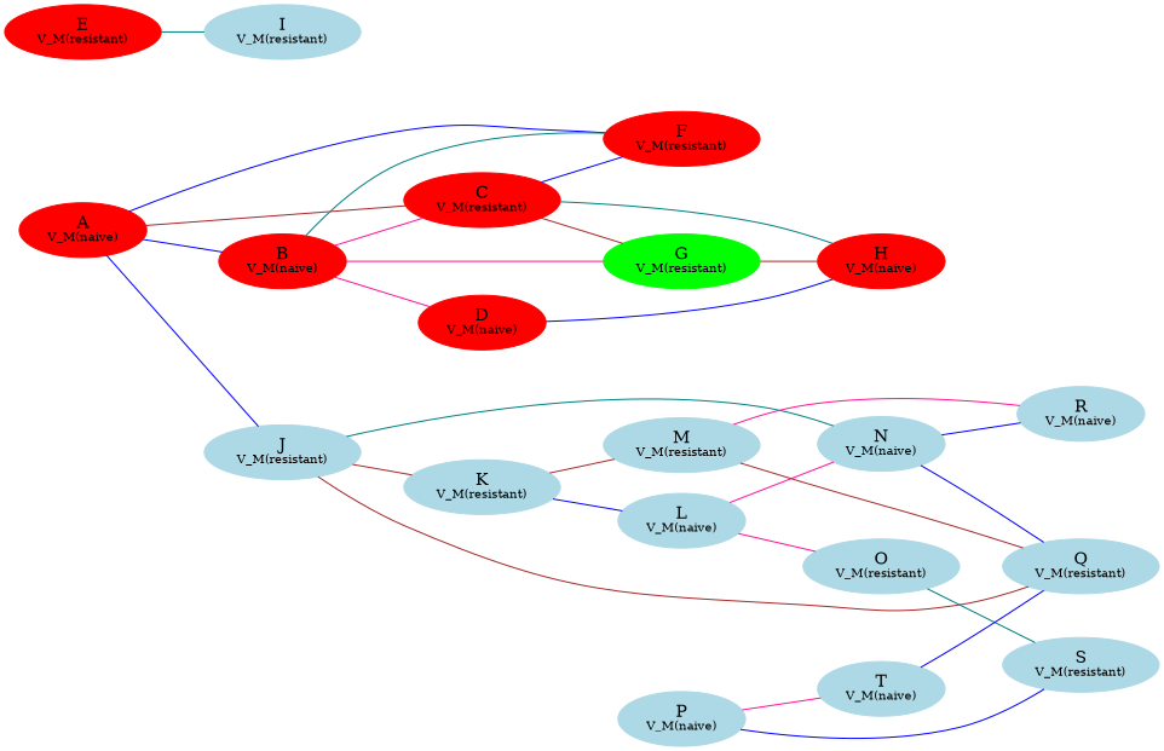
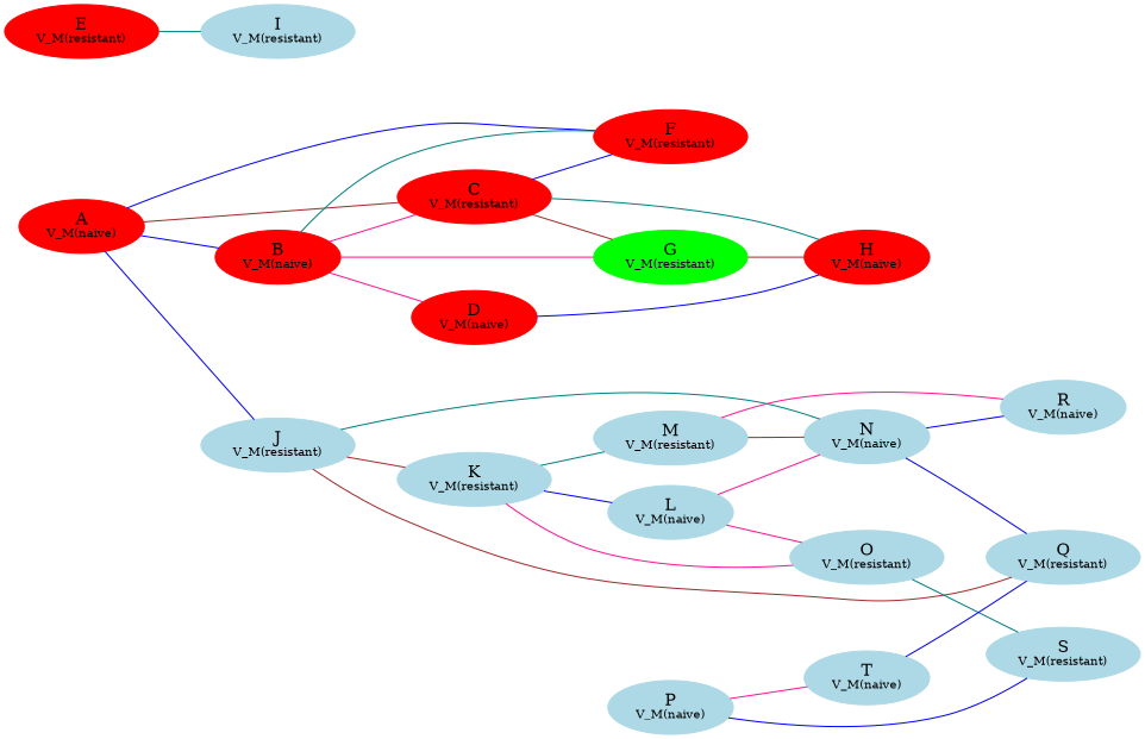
  graph {
    rankdir=LR
    node [color=lightblue style=filled]
    edge [color=blue]
    n1 [color=red label=<A<BR /><FONT POINT-SIZE="10">V_M(naive)</FONT>>]
    n2 [color=red label=<B<BR /><FONT POINT-SIZE="10">V_M(naive)</FONT>>]
    n3 [color=red label=<C<BR /><FONT POINT-SIZE="10">V_M(resistant)</FONT>>]
    n4 [color=red label=<F<BR /><FONT POINT-SIZE="10">V_M(resistant)</FONT>>]
    n5 [label=<J<BR /><FONT POINT-SIZE="10">V_M(resistant)</FONT>>]
    n6 [color=red label=<D<BR /><FONT POINT-SIZE="10">V_M(naive)</FONT>>]
    n7 [color=green label=<G<BR /><FONT POINT-SIZE="10">V_M(resistant)</FONT>>]
    n8 [color=red label=<H<BR /><FONT POINT-SIZE="10">V_M(naive)</FONT>>]
    n9 [label=<K<BR /><FONT POINT-SIZE="10">V_M(resistant)</FONT>>]
    n10 [label=<N<BR /><FONT POINT-SIZE="10">V_M(naive)</FONT>>]
    n11 [label=<Q<BR /><FONT POINT-SIZE="10">V_M(resistant)</FONT>>]
    n12 [color=red label=<E<BR /><FONT POINT-SIZE="10">V_M(resistant)</FONT>>]
    n13 [label=<I<BR /><FONT POINT-SIZE="10">V_M(resistant)</FONT>>]
    n14 [label=<L<BR /><FONT POINT-SIZE="10">V_M(naive)</FONT>>]
    n15 [label=<M<BR /><FONT POINT-SIZE="10">V_M(resistant)</FONT>>]
    n16 [label=<O<BR /><FONT POINT-SIZE="10">V_M(resistant)</FONT>>]
    n17 [label=<R<BR /><FONT POINT-SIZE="10">V_M(naive)</FONT>>]
    n18 [label=<S<BR /><FONT POINT-SIZE="10">V_M(resistant)</FONT>>]
    n19 [label=<P<BR /><FONT POINT-SIZE="10">V_M(naive)</FONT>>]
    n20 [label=<T<BR /><FONT POINT-SIZE="10">V_M(naive)</FONT>>]
    n1 -- n2
    n1 -- n3 [color=brown]
    n1 -- n4
    n1 -- n5
    n2 -- n3 [color=deeppink]
    n2 -- n4 [color=teal]
    n2 -- n6 [color=deeppink]
    n2 -- n7 [color=deeppink]
    n3 -- n4
    n3 -- n7 [color=brown]
    n3 -- n8 [color=teal]
    n5 -- n9 [color=brown]
    n5 -- n10 [color=teal]
    n5 -- n11 [color=brown]
    n6 -- n8
    n7 -- n8 [color=brown]
    n9 -- n14
-   n9 -- n15 [color=brown]
+   n9 -- n15 [color=teal]
+   n9 -- n16 [color=deeppink]
    n10 -- n11
    n10 -- n17
    n12 -- n13 [color=teal]
    n14 -- n10 [color=deeppink]
    n14 -- n16 [color=deeppink]
-   n15 -- n11 [color=brown]
+   n15 -- n10 [color=brown]
    n15 -- n17 [color=deeppink]
    n16 -- n18 [color=teal]
    n19 -- n18
    n19 -- n20 [color=deeppink]
    n20 -- n11
  }
